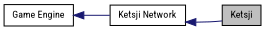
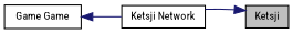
  digraph {
    fontname="Roboto Condensed"
    rankdir=LR
    node [color=black fillcolor=white fontname="Roboto Condensed" fontsize=10 shape=record style=filled]
    edge [color=midnightblue dir=back fontname="Roboto Condensed" fontsize=10 labelfontname=Helvetica labelfontsize=10 shape=plaintext style=solid]
    n1 [height=0.2 label="Ketsji Network" width=0.4]
-   n2 [height=0.2 label="Game Engine" width=0.4]
+   n2 [height=0.2 label="Game Game" width=0.4]
    n3 [fillcolor=grey75 fontcolor=black height=0.2 label=Ketsji width=0.4]
    n2 -> n1
-   n1 -> n3
+   n3 -> n1
  }
